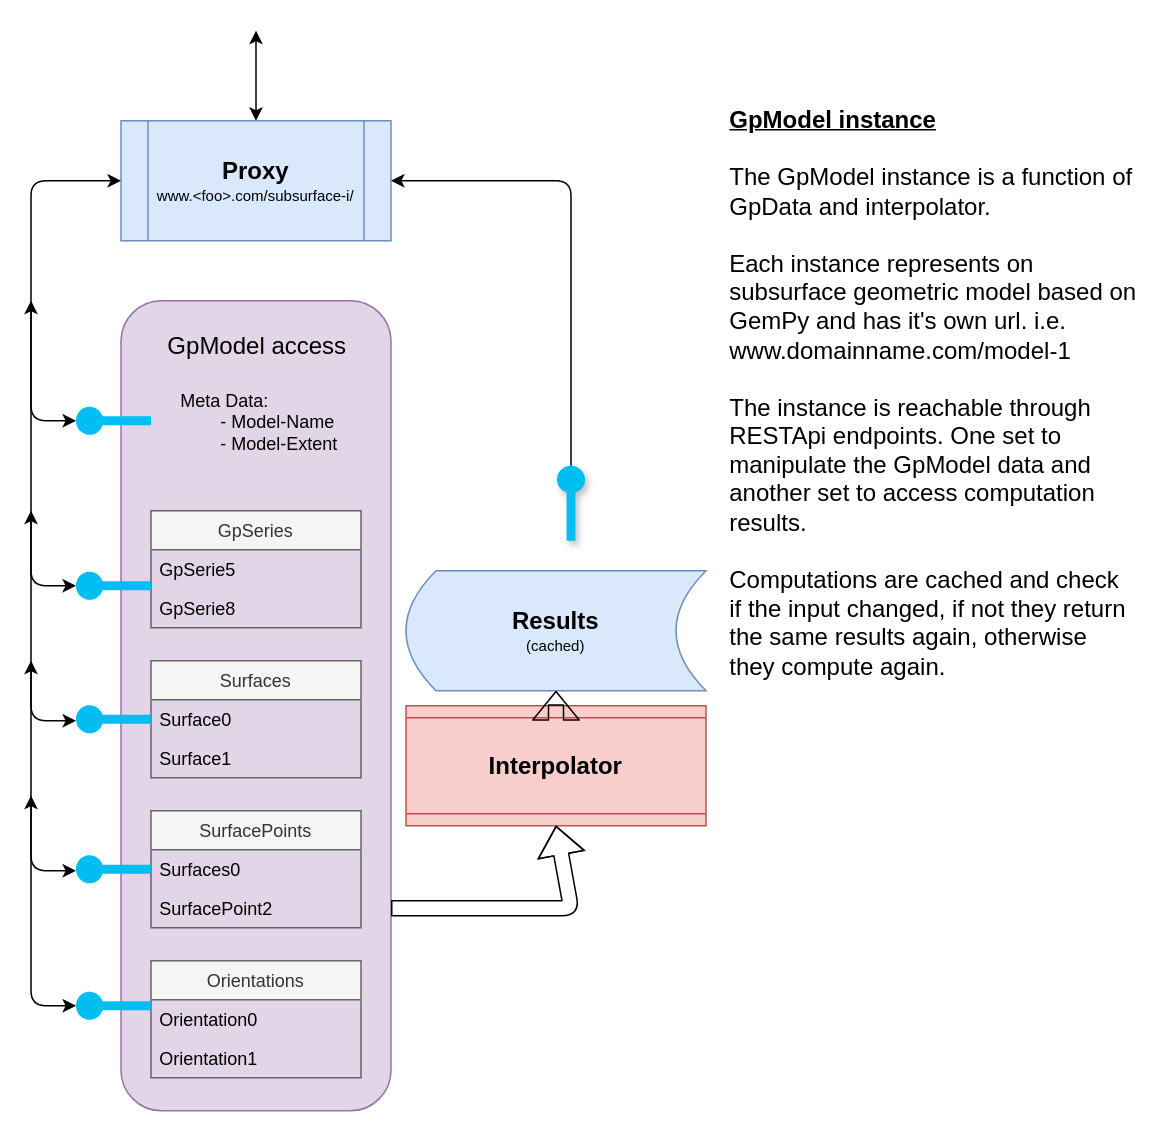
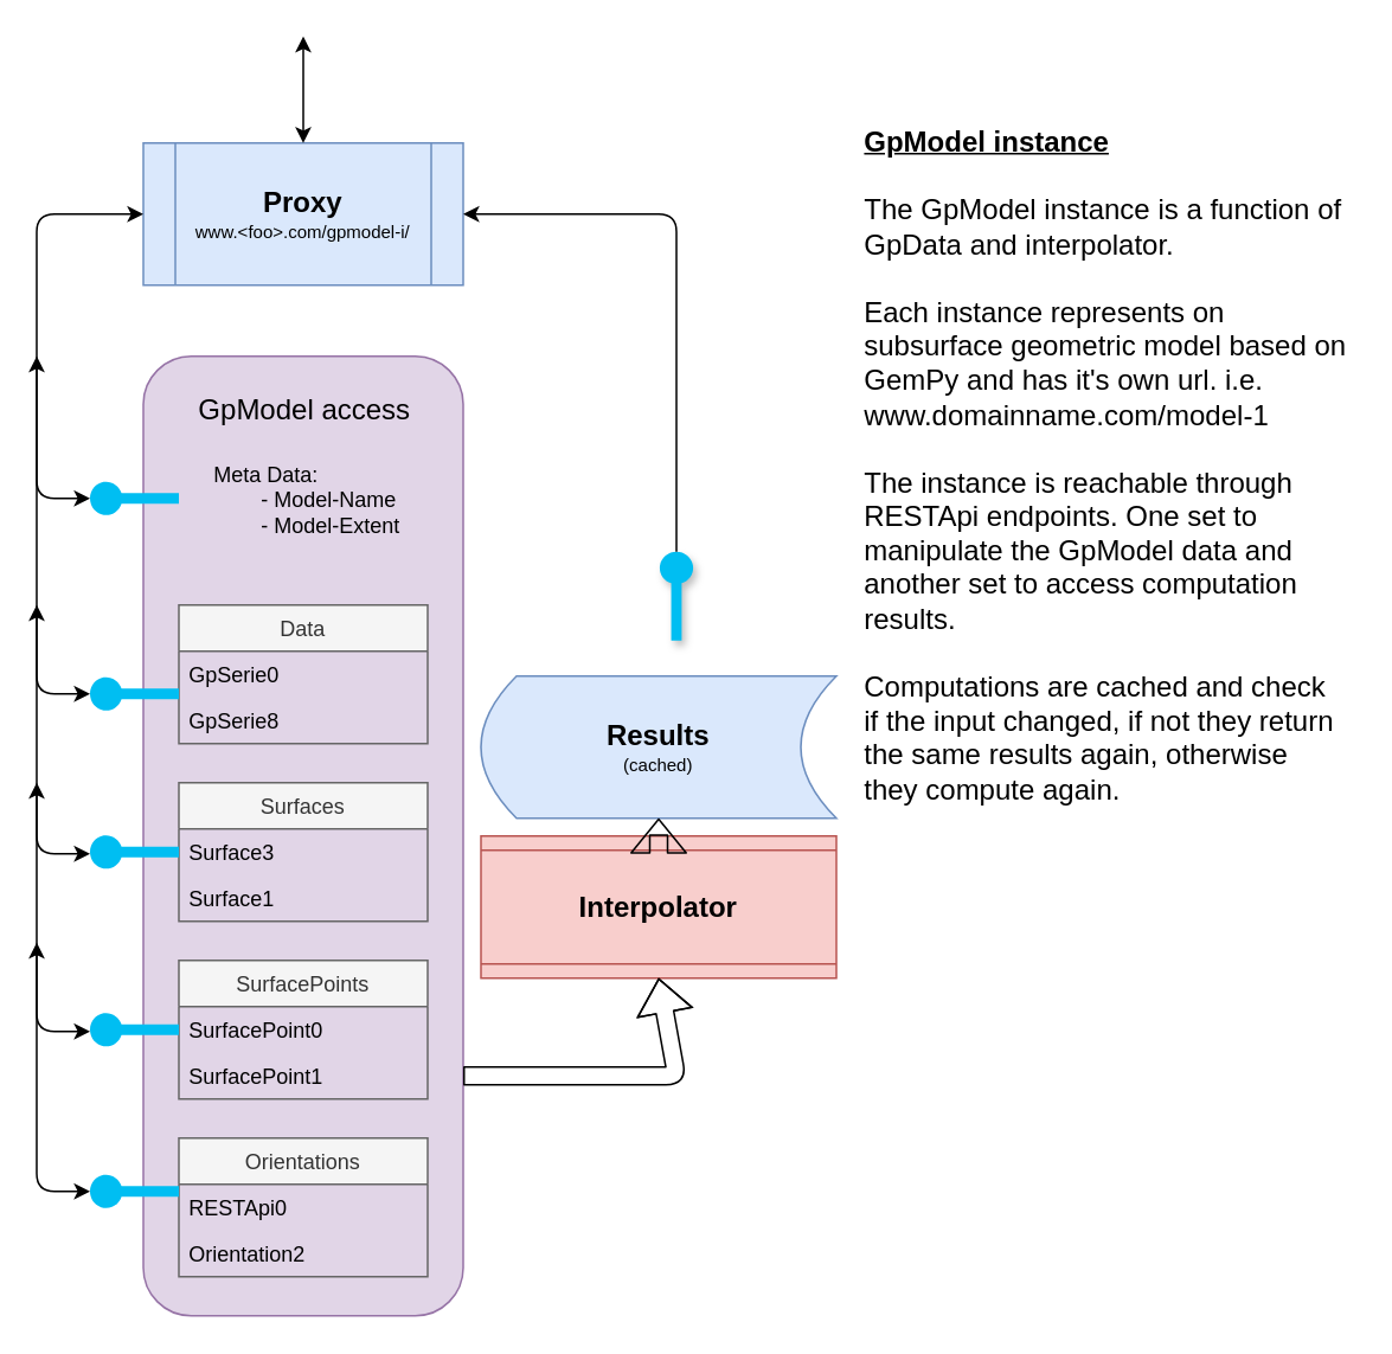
  <mxCell id="0" />
  <mxCell id="1" parent="0" />
  <mxCell id="2" value="" style="rounded=1;whiteSpace=wrap;html=1;shadow=0;fillColor=#e1d5e7;strokeColor=#9673a6;" vertex="1" parent="1"><mxGeometry x="80" y="200" width="180" height="540" as="geometry" /></mxCell>
- <mxCell id="3" value="GpSeries" style="swimlane;fontStyle=0;childLayout=stackLayout;horizontal=1;startSize=26;horizontalStack=0;resizeParent=1;resizeParentMax=0;resizeLast=0;collapsible=1;marginBottom=0;fillColor=#f5f5f5;strokeColor=#666666;fontColor=#333333;" vertex="1" parent="1"><mxGeometry x="100" y="340" width="140" height="78" as="geometry"><mxRectangle x="80" y="80" width="50" height="26" as="alternateBounds" /></mxGeometry></mxCell>
- <mxCell id="4" value="GpSerie5" style="text;strokeColor=none;fillColor=none;align=left;verticalAlign=top;spacingLeft=4;spacingRight=4;overflow=hidden;rotatable=0;points=[[0,0.5],[1,0.5]];portConstraint=eastwest;" vertex="1" parent="3"><mxGeometry y="26" width="140" height="26" as="geometry" /></mxCell>
+ <mxCell id="3" value="Data" style="swimlane;fontStyle=0;childLayout=stackLayout;horizontal=1;startSize=26;horizontalStack=0;resizeParent=1;resizeParentMax=0;resizeLast=0;collapsible=1;marginBottom=0;fillColor=#f5f5f5;strokeColor=#666666;fontColor=#333333;" vertex="1" parent="1"><mxGeometry x="100" y="340" width="140" height="78" as="geometry"><mxRectangle x="80" y="80" width="50" height="26" as="alternateBounds" /></mxGeometry></mxCell>
+ <mxCell id="4" value="GpSerie0" style="text;strokeColor=none;fillColor=none;align=left;verticalAlign=top;spacingLeft=4;spacingRight=4;overflow=hidden;rotatable=0;points=[[0,0.5],[1,0.5]];portConstraint=eastwest;" vertex="1" parent="3"><mxGeometry y="26" width="140" height="26" as="geometry" /></mxCell>
  <mxCell id="5" value="GpSerie8" style="text;strokeColor=none;fillColor=none;align=left;verticalAlign=top;spacingLeft=4;spacingRight=4;overflow=hidden;rotatable=0;points=[[0,0.5],[1,0.5]];portConstraint=eastwest;" vertex="1" parent="3"><mxGeometry y="52" width="140" height="26" as="geometry" /></mxCell>
  <mxCell id="6" value="Surfaces" style="swimlane;fontStyle=0;childLayout=stackLayout;horizontal=1;startSize=26;horizontalStack=0;resizeParent=1;resizeParentMax=0;resizeLast=0;collapsible=1;marginBottom=0;fillColor=#f5f5f5;strokeColor=#666666;fontColor=#333333;" vertex="1" parent="1"><mxGeometry x="100" y="440" width="140" height="78" as="geometry"><mxRectangle x="80" y="80" width="50" height="26" as="alternateBounds" /></mxGeometry></mxCell>
- <mxCell id="7" value="Surface0" style="text;strokeColor=none;fillColor=none;align=left;verticalAlign=top;spacingLeft=4;spacingRight=4;overflow=hidden;rotatable=0;points=[[0,0.5],[1,0.5]];portConstraint=eastwest;" vertex="1" parent="6"><mxGeometry y="26" width="140" height="26" as="geometry" /></mxCell>
+ <mxCell id="7" value="Surface3" style="text;strokeColor=none;fillColor=none;align=left;verticalAlign=top;spacingLeft=4;spacingRight=4;overflow=hidden;rotatable=0;points=[[0,0.5],[1,0.5]];portConstraint=eastwest;" vertex="1" parent="6"><mxGeometry y="26" width="140" height="26" as="geometry" /></mxCell>
  <mxCell id="8" value="Surface1" style="text;strokeColor=none;fillColor=none;align=left;verticalAlign=top;spacingLeft=4;spacingRight=4;overflow=hidden;rotatable=0;points=[[0,0.5],[1,0.5]];portConstraint=eastwest;" vertex="1" parent="6"><mxGeometry y="52" width="140" height="26" as="geometry" /></mxCell>
  <mxCell id="9" value="SurfacePoints" style="swimlane;fontStyle=0;childLayout=stackLayout;horizontal=1;startSize=26;horizontalStack=0;resizeParent=1;resizeParentMax=0;resizeLast=0;collapsible=1;marginBottom=0;fillColor=#f5f5f5;strokeColor=#666666;fontColor=#333333;" vertex="1" parent="1"><mxGeometry x="100" y="540" width="140" height="78" as="geometry"><mxRectangle x="80" y="80" width="50" height="26" as="alternateBounds" /></mxGeometry></mxCell>
- <mxCell id="10" value="Surfaces0" style="text;strokeColor=none;fillColor=none;align=left;verticalAlign=top;spacingLeft=4;spacingRight=4;overflow=hidden;rotatable=0;points=[[0,0.5],[1,0.5]];portConstraint=eastwest;" vertex="1" parent="9"><mxGeometry y="26" width="140" height="26" as="geometry" /></mxCell>
- <mxCell id="11" value="SurfacePoint2" style="text;strokeColor=none;fillColor=none;align=left;verticalAlign=top;spacingLeft=4;spacingRight=4;overflow=hidden;rotatable=0;points=[[0,0.5],[1,0.5]];portConstraint=eastwest;" vertex="1" parent="9"><mxGeometry y="52" width="140" height="26" as="geometry" /></mxCell>
+ <mxCell id="10" value="SurfacePoint0" style="text;strokeColor=none;fillColor=none;align=left;verticalAlign=top;spacingLeft=4;spacingRight=4;overflow=hidden;rotatable=0;points=[[0,0.5],[1,0.5]];portConstraint=eastwest;" vertex="1" parent="9"><mxGeometry y="26" width="140" height="26" as="geometry" /></mxCell>
+ <mxCell id="11" value="SurfacePoint1" style="text;strokeColor=none;fillColor=none;align=left;verticalAlign=top;spacingLeft=4;spacingRight=4;overflow=hidden;rotatable=0;points=[[0,0.5],[1,0.5]];portConstraint=eastwest;" vertex="1" parent="9"><mxGeometry y="52" width="140" height="26" as="geometry" /></mxCell>
  <mxCell id="12" value="Orientations" style="swimlane;fontStyle=0;childLayout=stackLayout;horizontal=1;startSize=26;horizontalStack=0;resizeParent=1;resizeParentMax=0;resizeLast=0;collapsible=1;marginBottom=0;fillColor=#f5f5f5;strokeColor=#666666;fontColor=#333333;" vertex="1" parent="1"><mxGeometry x="100" y="640" width="140" height="78" as="geometry"><mxRectangle x="80" y="80" width="50" height="26" as="alternateBounds" /></mxGeometry></mxCell>
- <mxCell id="13" value="Orientation0" style="text;strokeColor=none;fillColor=none;align=left;verticalAlign=top;spacingLeft=4;spacingRight=4;overflow=hidden;rotatable=0;points=[[0,0.5],[1,0.5]];portConstraint=eastwest;" vertex="1" parent="12"><mxGeometry y="26" width="140" height="26" as="geometry" /></mxCell>
- <mxCell id="14" value="Orientation1" style="text;strokeColor=none;fillColor=none;align=left;verticalAlign=top;spacingLeft=4;spacingRight=4;overflow=hidden;rotatable=0;points=[[0,0.5],[1,0.5]];portConstraint=eastwest;" vertex="1" parent="12"><mxGeometry y="52" width="140" height="26" as="geometry" /></mxCell>
+ <mxCell id="13" value="RESTApi0" style="text;strokeColor=none;fillColor=none;align=left;verticalAlign=top;spacingLeft=4;spacingRight=4;overflow=hidden;rotatable=0;points=[[0,0.5],[1,0.5]];portConstraint=eastwest;" vertex="1" parent="12"><mxGeometry y="26" width="140" height="26" as="geometry" /></mxCell>
+ <mxCell id="14" value="Orientation2" style="text;strokeColor=none;fillColor=none;align=left;verticalAlign=top;spacingLeft=4;spacingRight=4;overflow=hidden;rotatable=0;points=[[0,0.5],[1,0.5]];portConstraint=eastwest;" vertex="1" parent="12"><mxGeometry y="52" width="140" height="26" as="geometry" /></mxCell>
  <mxCell id="15" value="&lt;div&gt;&lt;font style=&quot;font-size: 12px&quot;&gt;Meta&lt;/font&gt; Data:&lt;/div&gt;&lt;div&gt;&lt;span style=&quot;white-space: pre&quot;&gt;&#09;&lt;/span&gt;- Model-Name&lt;/div&gt;&lt;div&gt;&lt;span style=&quot;white-space: pre&quot;&gt;&#09;&lt;/span&gt;- Model-Extent&lt;br&gt;&lt;/div&gt;" style="text;html=1;strokeColor=none;fillColor=none;spacing=5;spacingTop=-20;whiteSpace=wrap;overflow=hidden;rounded=0;" vertex="1" parent="1"><mxGeometry x="115" y="270" width="140" height="60" as="geometry" /></mxCell>
  <mxCell id="16" value="&lt;font style=&quot;font-size: 16px&quot;&gt;GpModel&lt;/font&gt;&lt;font style=&quot;font-size: 16px&quot;&gt; access&lt;/font&gt;" style="text;html=1;strokeColor=none;fillColor=none;align=center;verticalAlign=middle;whiteSpace=wrap;rounded=0;" vertex="1" parent="1"><mxGeometry x="101" y="210" width="140" height="40" as="geometry" /></mxCell>
  <mxCell id="17" value="" style="verticalLabelPosition=bottom;html=1;verticalAlign=top;align=center;strokeColor=none;fillColor=#00BEF2;shape=mxgraph.azure.service_endpoint;" vertex="1" parent="1"><mxGeometry x="50" y="380" width="50" height="20" as="geometry" /></mxCell>
  <mxCell id="18" value="" style="verticalLabelPosition=bottom;html=1;verticalAlign=top;align=center;strokeColor=none;fillColor=#00BEF2;shape=mxgraph.azure.service_endpoint;" vertex="1" parent="1"><mxGeometry x="50" y="469" width="50" height="20" as="geometry" /></mxCell>
  <mxCell id="19" value="" style="verticalLabelPosition=bottom;html=1;verticalAlign=top;align=center;strokeColor=none;fillColor=#00BEF2;shape=mxgraph.azure.service_endpoint;" vertex="1" parent="1"><mxGeometry x="50" y="569" width="50" height="20" as="geometry" /></mxCell>
  <mxCell id="20" value="" style="verticalLabelPosition=bottom;html=1;verticalAlign=top;align=center;strokeColor=none;fillColor=#00BEF2;shape=mxgraph.azure.service_endpoint;" vertex="1" parent="1"><mxGeometry x="50" y="660" width="50" height="20" as="geometry" /></mxCell>
  <mxCell id="21" value="" style="verticalLabelPosition=bottom;html=1;verticalAlign=top;align=center;strokeColor=none;fillColor=#00BEF2;shape=mxgraph.azure.service_endpoint;" vertex="1" parent="1"><mxGeometry x="50" y="270" width="50" height="20" as="geometry" /></mxCell>
- <mxCell id="22" value="&lt;div&gt;&lt;font size=&quot;1&quot;&gt;&lt;b style=&quot;font-size: 16px&quot;&gt;Proxy&lt;/b&gt;&lt;br&gt;&lt;/font&gt;&lt;/div&gt;&lt;div&gt;&lt;font size=&quot;1&quot;&gt;www.&amp;lt;foo&amp;gt;.com/subsurface-i/&lt;/font&gt;&lt;br&gt;&lt;font size=&quot;1&quot;&gt;&lt;/font&gt;&lt;/div&gt;" style="shape=process;whiteSpace=wrap;html=1;backgroundOutline=1;fillColor=#dae8fc;strokeColor=#6c8ebf;" vertex="1" parent="1"><mxGeometry x="80" y="80" width="180" height="80" as="geometry" /></mxCell>
+ <mxCell id="22" value="&lt;div&gt;&lt;font size=&quot;1&quot;&gt;&lt;b style=&quot;font-size: 16px&quot;&gt;Proxy&lt;/b&gt;&lt;br&gt;&lt;/font&gt;&lt;/div&gt;&lt;div&gt;&lt;font size=&quot;1&quot;&gt;www.&amp;lt;foo&amp;gt;.com/gpmodel-i/&lt;/font&gt;&lt;br&gt;&lt;font size=&quot;1&quot;&gt;&lt;/font&gt;&lt;/div&gt;" style="shape=process;whiteSpace=wrap;html=1;backgroundOutline=1;fillColor=#dae8fc;strokeColor=#6c8ebf;" vertex="1" parent="1"><mxGeometry x="80" y="80" width="180" height="80" as="geometry" /></mxCell>
  <mxCell id="23" value="&lt;font size=&quot;1&quot;&gt;&lt;b style=&quot;font-size: 16px&quot;&gt;Interpolator&lt;/b&gt;&lt;/font&gt;" style="shape=process;whiteSpace=wrap;html=1;backgroundOutline=1;direction=south;fillColor=#f8cecc;strokeColor=#b85450;" vertex="1" parent="1"><mxGeometry x="270" y="470" width="200" height="80" as="geometry" /></mxCell>
  <mxCell id="24" value="" style="shape=flexArrow;endArrow=classic;html=1;entryX=1;entryY=0.5;entryDx=0;entryDy=0;exitX=1;exitY=0.75;exitDx=0;exitDy=0;" edge="1" parent="1" source="2" target="23"><mxGeometry width="50" height="50" relative="1" as="geometry"><mxPoint x="270" y="605" as="sourcePoint" /><mxPoint x="290" y="410" as="targetPoint" /><Array as="points"><mxPoint x="380" y="605" /></Array></mxGeometry></mxCell>
  <mxCell id="25" value="&lt;div&gt;&lt;font size=&quot;1&quot;&gt;&lt;b style=&quot;font-size: 16px&quot;&gt;Results&lt;/b&gt;&lt;br&gt;&lt;/font&gt;&lt;/div&gt;&lt;div&gt;&lt;font size=&quot;1&quot;&gt;(cached)&lt;/font&gt;&lt;br&gt;&lt;font size=&quot;1&quot;&gt;&lt;/font&gt;&lt;/div&gt;" style="shape=dataStorage;whiteSpace=wrap;html=1;fixedSize=1;fillColor=#dae8fc;strokeColor=#6c8ebf;" vertex="1" parent="1"><mxGeometry x="270" y="380" width="200" height="80" as="geometry" /></mxCell>
  <mxCell id="26" value="" style="shape=flexArrow;endArrow=classic;html=1;exitX=0;exitY=0.5;exitDx=0;exitDy=0;entryX=0.5;entryY=1;entryDx=0;entryDy=0;" edge="1" parent="1" source="23" target="25"><mxGeometry width="50" height="50" relative="1" as="geometry"><mxPoint x="200" y="420" as="sourcePoint" /><mxPoint x="250" y="370" as="targetPoint" /></mxGeometry></mxCell>
  <mxCell id="27" value="" style="endArrow=classic;startArrow=classic;html=1;entryX=0;entryY=0.5;entryDx=0;entryDy=0;exitX=0;exitY=0.5;exitDx=0;exitDy=0;exitPerimeter=0;" edge="1" parent="1" source="21" target="22"><mxGeometry width="50" height="50" relative="1" as="geometry"><mxPoint x="20" y="280" as="sourcePoint" /><mxPoint x="250" y="350" as="targetPoint" /><Array as="points"><mxPoint x="20" y="280" /><mxPoint x="20" y="120" /></Array></mxGeometry></mxCell>
  <mxCell id="28" value="" style="endArrow=classic;startArrow=classic;html=1;exitX=0;exitY=0.5;exitDx=0;exitDy=0;exitPerimeter=0;" edge="1" parent="1" source="17"><mxGeometry width="50" height="50" relative="1" as="geometry"><mxPoint x="200" y="400" as="sourcePoint" /><mxPoint x="20" y="200" as="targetPoint" /><Array as="points"><mxPoint x="20" y="390" /></Array></mxGeometry></mxCell>
  <mxCell id="29" value="" style="endArrow=classic;startArrow=classic;html=1;exitX=0;exitY=0.5;exitDx=0;exitDy=0;exitPerimeter=0;" edge="1" parent="1"><mxGeometry width="50" height="50" relative="1" as="geometry"><mxPoint x="50" y="480" as="sourcePoint" /><mxPoint x="20" y="340" as="targetPoint" /><Array as="points"><mxPoint x="20" y="480" /></Array></mxGeometry></mxCell>
  <mxCell id="30" value="" style="endArrow=classic;startArrow=classic;html=1;exitX=0;exitY=0.5;exitDx=0;exitDy=0;exitPerimeter=0;" edge="1" parent="1"><mxGeometry width="50" height="50" relative="1" as="geometry"><mxPoint x="50" y="580" as="sourcePoint" /><mxPoint x="20" y="440" as="targetPoint" /><Array as="points"><mxPoint x="20" y="580" /></Array></mxGeometry></mxCell>
  <mxCell id="31" value="" style="endArrow=classic;startArrow=classic;html=1;exitX=0;exitY=0.5;exitDx=0;exitDy=0;exitPerimeter=0;" edge="1" parent="1"><mxGeometry width="50" height="50" relative="1" as="geometry"><mxPoint x="50" y="670" as="sourcePoint" /><mxPoint x="20" y="530" as="targetPoint" /><Array as="points"><mxPoint x="20" y="670" /></Array></mxGeometry></mxCell>
  <mxCell id="32" value="" style="verticalLabelPosition=bottom;html=1;verticalAlign=top;align=center;strokeColor=none;fillColor=#00BEF2;shape=mxgraph.azure.service_endpoint;shadow=1;direction=south;" vertex="1" parent="1"><mxGeometry x="370" y="310" width="20" height="50" as="geometry" /></mxCell>
  <mxCell id="33" value="" style="endArrow=classic;html=1;exitX=0;exitY=0.5;exitDx=0;exitDy=0;exitPerimeter=0;entryX=1;entryY=0.5;entryDx=0;entryDy=0;" edge="1" parent="1" source="32" target="22"><mxGeometry width="50" height="50" relative="1" as="geometry"><mxPoint x="200" y="370" as="sourcePoint" /><mxPoint x="250" y="320" as="targetPoint" /><Array as="points"><mxPoint x="380" y="120" /></Array></mxGeometry></mxCell>
  <mxCell id="34" value="" style="endArrow=classic;startArrow=classic;html=1;" edge="1" parent="1"><mxGeometry width="50" height="50" relative="1" as="geometry"><mxPoint x="170" y="80" as="sourcePoint" /><mxPoint x="170" y="20" as="targetPoint" /></mxGeometry></mxCell>
  <mxCell id="35" value="&lt;div style=&quot;font-size: 16px&quot;&gt;&lt;font style=&quot;font-size: 16px&quot;&gt;&lt;u&gt;&lt;b&gt;&lt;font style=&quot;font-size: 16px&quot;&gt;GpModel instance&lt;/font&gt;&lt;/b&gt;&lt;/u&gt;&lt;/font&gt;&lt;/div&gt;&lt;div style=&quot;font-size: 16px&quot;&gt;&lt;font style=&quot;font-size: 16px&quot;&gt;&lt;br&gt;&lt;/font&gt;&lt;/div&gt;&lt;div style=&quot;font-size: 16px&quot;&gt;&lt;font style=&quot;font-size: 16px&quot;&gt;The GpModel instance is a function of GpData and interpolator.&lt;/font&gt;&lt;/div&gt;&lt;div style=&quot;font-size: 16px&quot;&gt;&lt;font style=&quot;font-size: 16px&quot;&gt;&lt;br&gt;&lt;/font&gt;&lt;/div&gt;&lt;div style=&quot;font-size: 16px&quot;&gt;&lt;font style=&quot;font-size: 16px&quot;&gt;Each instance represents on subsurface geometric model based on GemPy and has it's own url. i.e.&lt;/font&gt;&lt;/div&gt;&lt;div style=&quot;font-size: 16px&quot;&gt;&lt;font style=&quot;font-size: 16px&quot;&gt;www.domainname.com/model-1&lt;br&gt;&lt;/font&gt;&lt;/div&gt;&lt;div style=&quot;font-size: 16px&quot;&gt;&lt;font style=&quot;font-size: 16px&quot;&gt;&lt;br&gt;&lt;/font&gt;&lt;/div&gt;&lt;div style=&quot;font-size: 16px&quot;&gt;&lt;font style=&quot;font-size: 16px&quot;&gt;The instance is reachable through RESTApi endpoints. One set to manipulate the GpModel data and another set to access computation results.&lt;/font&gt;&lt;/div&gt;&lt;div style=&quot;font-size: 16px&quot;&gt;&lt;font style=&quot;font-size: 16px&quot;&gt;&lt;br&gt;&lt;/font&gt;&lt;/div&gt;&lt;div style=&quot;font-size: 16px&quot;&gt;&lt;font style=&quot;font-size: 16px&quot;&gt;Computations are cached and check if the input changed, if not they return the same results again, otherwise they compute again. &lt;br&gt;&lt;/font&gt;&lt;/div&gt;&lt;div style=&quot;font-size: 16px&quot;&gt;&lt;font style=&quot;font-size: 16px&quot;&gt;&lt;br&gt;&lt;/font&gt;&lt;/div&gt;" style="text;html=1;strokeColor=none;fillColor=none;spacing=5;spacingTop=-20;whiteSpace=wrap;overflow=hidden;rounded=0;shadow=1;" vertex="1" parent="1"><mxGeometry x="481" y="80" width="280" height="660" as="geometry" /></mxCell>
